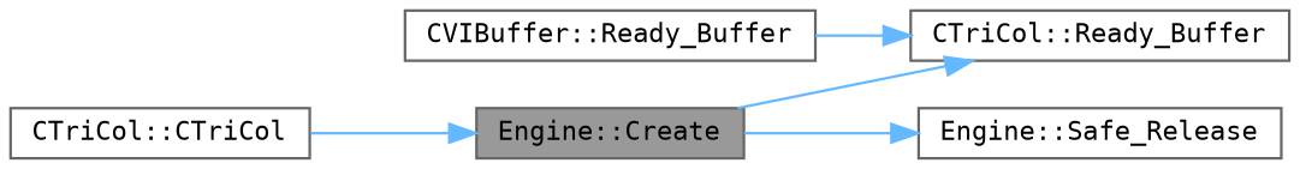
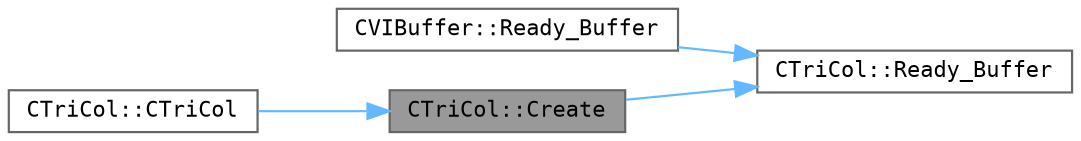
  digraph {
    fontname="DejaVu Sans Mono"
    rankdir=LR
    node [color=grey40 fillcolor=white fontname="DejaVu Sans Mono" fontsize=10 shape=box style=filled]
    edge [color=steelblue1 fontname="DejaVu Sans Mono" fontsize=10 labelfontname=Helvetica labelfontsize=10 style=solid]
-   n1 [color=gray40 fillcolor=grey60 fontcolor=black height=0.2 label="Engine::Create" width=0.4]
+   n1 [color=gray40 fillcolor=grey60 fontcolor=black height=0.2 label="CTriCol::Create" width=0.4]
    n2 [height=0.2 label="CTriCol::Ready_Buffer" width=0.4]
-   n3 [height=0.2 label="Engine::Safe_Release" width=0.4]
    n4 [height=0.2 label="CTriCol::CTriCol" width=0.4]
    n5 [height=0.2 label="CVIBuffer::Ready_Buffer" width=0.4]
    n1 -> n2
-   n1 -> n3
    n4 -> n1
    n5 -> n2
  }
